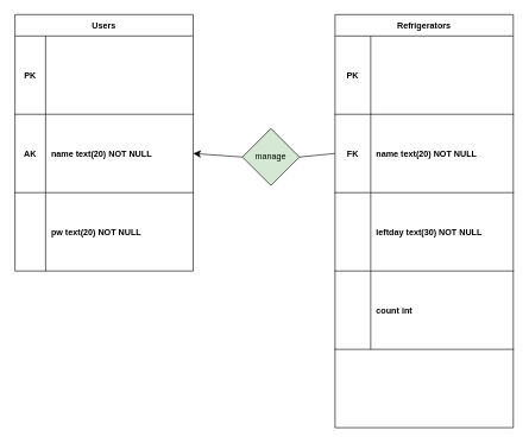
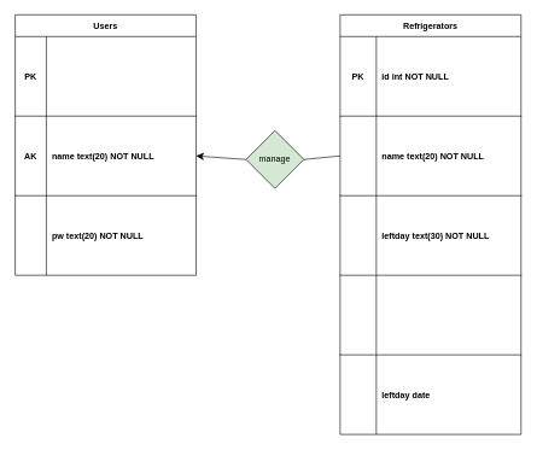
  <mxCell id="0" />
  <mxCell id="1" parent="0" />
  <mxCell id="2" value="Refrigerators" style="shape=table;startSize=30;container=1;collapsible=1;childLayout=tableLayout;fixedRows=1;rowLines=0;fontStyle=1;align=center;resizeLast=1;" parent="1" vertex="1"><mxGeometry x="469" y="20" width="250" height="580" as="geometry" /></mxCell>
  <mxCell id="3" value="" style="shape=partialRectangle;collapsible=0;dropTarget=0;pointerEvents=0;fillColor=none;points=[[0,0.5],[1,0.5]];portConstraint=eastwest;top=0;left=0;right=0;bottom=1;" parent="2" vertex="1"><mxGeometry y="30" width="250" height="110" as="geometry" /></mxCell>
  <mxCell id="4" value="PK" style="shape=partialRectangle;overflow=hidden;connectable=0;fillColor=none;top=0;left=0;bottom=0;right=0;fontStyle=1;" parent="3" vertex="1"><mxGeometry width="50" height="110" as="geometry"><mxRectangle width="50" height="110" as="alternateBounds" /></mxGeometry></mxCell>
+ <mxCell id="5" value="id int NOT NULL" style="shape=partialRectangle;overflow=hidden;connectable=0;fillColor=none;top=0;left=0;bottom=0;right=0;align=left;spacingLeft=6;fontStyle=1;" parent="3" vertex="1"><mxGeometry x="50" width="200" height="110" as="geometry"><mxRectangle width="200" height="110" as="alternateBounds" /></mxGeometry></mxCell>
  <mxCell id="6" style="shape=partialRectangle;collapsible=0;dropTarget=0;pointerEvents=0;fillColor=none;points=[[0,0.5],[1,0.5]];portConstraint=eastwest;top=0;left=0;right=0;bottom=1;" vertex="1" parent="2"><mxGeometry y="140" width="250" height="110" as="geometry" /></mxCell>
- <mxCell id="7" value="FK" style="shape=partialRectangle;overflow=hidden;connectable=0;fillColor=none;top=0;left=0;bottom=0;right=0;fontStyle=1;" vertex="1" parent="6"><mxGeometry width="50" height="110" as="geometry"><mxRectangle width="50" height="110" as="alternateBounds" /></mxGeometry></mxCell>
  <mxCell id="8" value="name text(20) NOT NULL" style="shape=partialRectangle;overflow=hidden;connectable=0;fillColor=none;top=0;left=0;bottom=0;right=0;align=left;spacingLeft=6;fontStyle=1;" vertex="1" parent="6"><mxGeometry x="50" width="200" height="110" as="geometry"><mxRectangle width="200" height="110" as="alternateBounds" /></mxGeometry></mxCell>
  <mxCell id="9" style="shape=partialRectangle;collapsible=0;dropTarget=0;pointerEvents=0;fillColor=none;points=[[0,0.5],[1,0.5]];portConstraint=eastwest;top=0;left=0;right=0;bottom=1;" vertex="1" parent="2"><mxGeometry y="250" width="250" height="110" as="geometry" /></mxCell>
  <mxCell id="10" style="shape=partialRectangle;overflow=hidden;connectable=0;fillColor=none;top=0;left=0;bottom=0;right=0;fontStyle=1;" vertex="1" parent="9"><mxGeometry width="50" height="110" as="geometry"><mxRectangle width="50" height="110" as="alternateBounds" /></mxGeometry></mxCell>
  <mxCell id="11" value="leftday text(30) NOT NULL" style="shape=partialRectangle;overflow=hidden;connectable=0;fillColor=none;top=0;left=0;bottom=0;right=0;align=left;spacingLeft=6;fontStyle=1;" vertex="1" parent="9"><mxGeometry x="50" width="200" height="110" as="geometry"><mxRectangle width="200" height="110" as="alternateBounds" /></mxGeometry></mxCell>
  <mxCell id="12" style="shape=partialRectangle;collapsible=0;dropTarget=0;pointerEvents=0;fillColor=none;points=[[0,0.5],[1,0.5]];portConstraint=eastwest;top=0;left=0;right=0;bottom=1;" vertex="1" parent="2"><mxGeometry y="360" width="250" height="110" as="geometry" /></mxCell>
  <mxCell id="13" style="shape=partialRectangle;overflow=hidden;connectable=0;fillColor=none;top=0;left=0;bottom=0;right=0;fontStyle=1;" vertex="1" parent="12"><mxGeometry width="50" height="110" as="geometry"><mxRectangle width="50" height="110" as="alternateBounds" /></mxGeometry></mxCell>
- <mxCell id="14" value="count int" style="shape=partialRectangle;overflow=hidden;connectable=0;fillColor=none;top=0;left=0;bottom=0;right=0;align=left;spacingLeft=6;fontStyle=1;" vertex="1" parent="12"><mxGeometry x="50" width="200" height="110" as="geometry"><mxRectangle width="200" height="110" as="alternateBounds" /></mxGeometry></mxCell>
  <mxCell id="15" value="" style="shape=partialRectangle;collapsible=0;dropTarget=0;pointerEvents=0;fillColor=none;points=[[0,0.5],[1,0.5]];portConstraint=eastwest;top=0;left=0;right=0;bottom=0;dashed=1;" parent="2" vertex="1"><mxGeometry y="470" width="250" height="110" as="geometry" /></mxCell>
  <mxCell id="16" value="" style="shape=partialRectangle;overflow=hidden;connectable=0;fillColor=none;top=0;left=0;bottom=0;right=0;fontStyle=1" parent="15" vertex="1"><mxGeometry width="50" height="110" as="geometry"><mxRectangle width="50" height="110" as="alternateBounds" /></mxGeometry></mxCell>
+ <mxCell id="17" value="leftday date" style="shape=partialRectangle;overflow=hidden;connectable=0;fillColor=none;top=0;left=0;bottom=0;right=0;align=left;spacingLeft=6;fontStyle=1" parent="15" vertex="1"><mxGeometry x="50" width="200" height="110" as="geometry"><mxRectangle width="200" height="110" as="alternateBounds" /></mxGeometry></mxCell>
  <mxCell id="18" value="" style="endArrow=classic;html=1;rounded=0;fontSize=12;startSize=8;endSize=8;curved=1;entryX=1;entryY=0.5;entryDx=0;entryDy=0;exitX=0;exitY=0.5;exitDx=0;exitDy=0;" parent="1" source="19" target="24" edge="1"><mxGeometry width="50" height="50" relative="1" as="geometry"><mxPoint x="369" y="320" as="sourcePoint" /><mxPoint x="419" y="270" as="targetPoint" /></mxGeometry></mxCell>
  <mxCell id="19" value="manage" style="rhombus;whiteSpace=wrap;html=1;fillColor=#d5e8d4;" parent="1" vertex="1"><mxGeometry x="339" y="180" width="80" height="80" as="geometry" /></mxCell>
  <mxCell id="20" value="" style="endArrow=none;html=1;rounded=0;fontSize=12;startSize=8;endSize=8;curved=1;entryX=1;entryY=0.5;entryDx=0;entryDy=0;exitX=0;exitY=0.5;exitDx=0;exitDy=0;" parent="1" source="6" target="19" edge="1"><mxGeometry width="50" height="50" relative="1" as="geometry"><mxPoint x="369" y="320" as="sourcePoint" /><mxPoint x="419" y="260" as="targetPoint" /></mxGeometry></mxCell>
  <mxCell id="21" value="Users" style="shape=table;startSize=30;container=1;collapsible=1;childLayout=tableLayout;fixedRows=1;rowLines=0;fontStyle=1;align=center;resizeLast=1;" parent="1" vertex="1"><mxGeometry x="20" y="20" width="250" height="360" as="geometry" /></mxCell>
  <mxCell id="22" value="" style="shape=partialRectangle;collapsible=0;dropTarget=0;pointerEvents=0;fillColor=none;points=[[0,0.5],[1,0.5]];portConstraint=eastwest;top=0;left=0;right=0;bottom=1;" parent="21" vertex="1"><mxGeometry y="30" width="250" height="110" as="geometry" /></mxCell>
  <mxCell id="23" value="PK" style="shape=partialRectangle;overflow=hidden;connectable=0;fillColor=none;top=0;left=0;bottom=0;right=0;fontStyle=1;" parent="22" vertex="1"><mxGeometry width="43" height="110" as="geometry"><mxRectangle width="43" height="110" as="alternateBounds" /></mxGeometry></mxCell>
  <mxCell id="24" style="shape=partialRectangle;collapsible=0;dropTarget=0;pointerEvents=0;fillColor=none;points=[[0,0.5],[1,0.5]];portConstraint=eastwest;top=0;left=0;right=0;bottom=1;" vertex="1" parent="21"><mxGeometry y="140" width="250" height="110" as="geometry" /></mxCell>
  <mxCell id="25" value="AK" style="shape=partialRectangle;overflow=hidden;connectable=0;fillColor=none;top=0;left=0;bottom=0;right=0;fontStyle=1;" vertex="1" parent="24"><mxGeometry width="43" height="110" as="geometry"><mxRectangle width="43" height="110" as="alternateBounds" /></mxGeometry></mxCell>
  <mxCell id="26" value="name text(20) NOT NULL" style="shape=partialRectangle;overflow=hidden;connectable=0;fillColor=none;top=0;left=0;bottom=0;right=0;align=left;spacingLeft=6;fontStyle=1;" vertex="1" parent="24"><mxGeometry x="43" width="207" height="110" as="geometry"><mxRectangle width="207" height="110" as="alternateBounds" /></mxGeometry></mxCell>
  <mxCell id="27" value="" style="shape=partialRectangle;collapsible=0;dropTarget=0;pointerEvents=0;fillColor=none;points=[[0,0.5],[1,0.5]];portConstraint=eastwest;top=0;left=0;right=0;bottom=0;dashed=1;" parent="21" vertex="1"><mxGeometry y="250" width="250" height="110" as="geometry" /></mxCell>
  <mxCell id="28" value="" style="shape=partialRectangle;overflow=hidden;connectable=0;fillColor=none;top=0;left=0;bottom=0;right=0;fontStyle=1" parent="27" vertex="1"><mxGeometry width="43" height="110" as="geometry"><mxRectangle width="43" height="110" as="alternateBounds" /></mxGeometry></mxCell>
  <mxCell id="29" value="pw text(20) NOT NULL" style="shape=partialRectangle;overflow=hidden;connectable=0;fillColor=none;top=0;left=0;bottom=0;right=0;align=left;spacingLeft=6;fontStyle=1" parent="27" vertex="1"><mxGeometry x="43" width="207" height="110" as="geometry"><mxRectangle width="207" height="110" as="alternateBounds" /></mxGeometry></mxCell>
